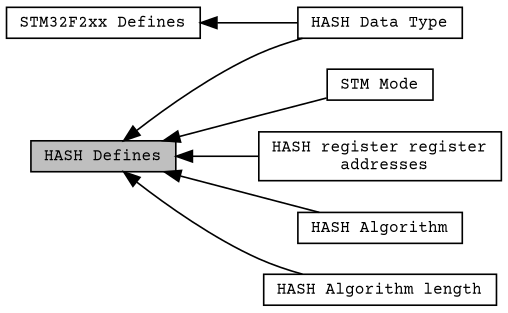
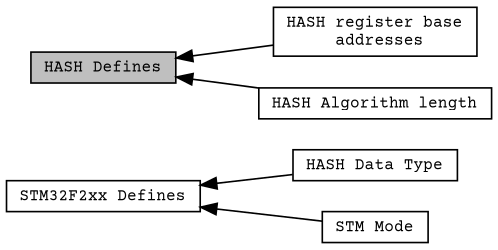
  digraph {
    fontname="Courier Prime"
    rankdir=LR
    node [color=black fillcolor=white fontname="Courier Prime" fontsize=10 shape=record style=filled]
    edge [dir=back fontname="Courier Prime" fontsize=10 labelfontname=Helvetica labelfontsize=10 shape=plaintext style=solid]
    n1 [height=0.2 label="STM32F2xx Defines" width=0.4]
    n2 [height=0.2 label="HASH Data Type" width=0.4]
    n3 [fillcolor=grey75 fontcolor=black height=0.2 label="HASH Defines" width=0.4]
    n4 [height=0.2 label="STM Mode" width=0.4]
-   n5 [height=0.2 label="HASH register register\l addresses" width=0.4]
-   n6 [height=0.2 label="HASH Algorithm" width=0.4]
+   n5 [height=0.2 label="HASH register base\l addresses" width=0.4]
    n7 [height=0.2 label="HASH Algorithm length" width=0.4]
    n1 -> n2
-   n3 -> n2
-   n3 -> n4
+   n1 -> n4
    n3 -> n5
-   n3 -> n6
    n3 -> n7
  }
